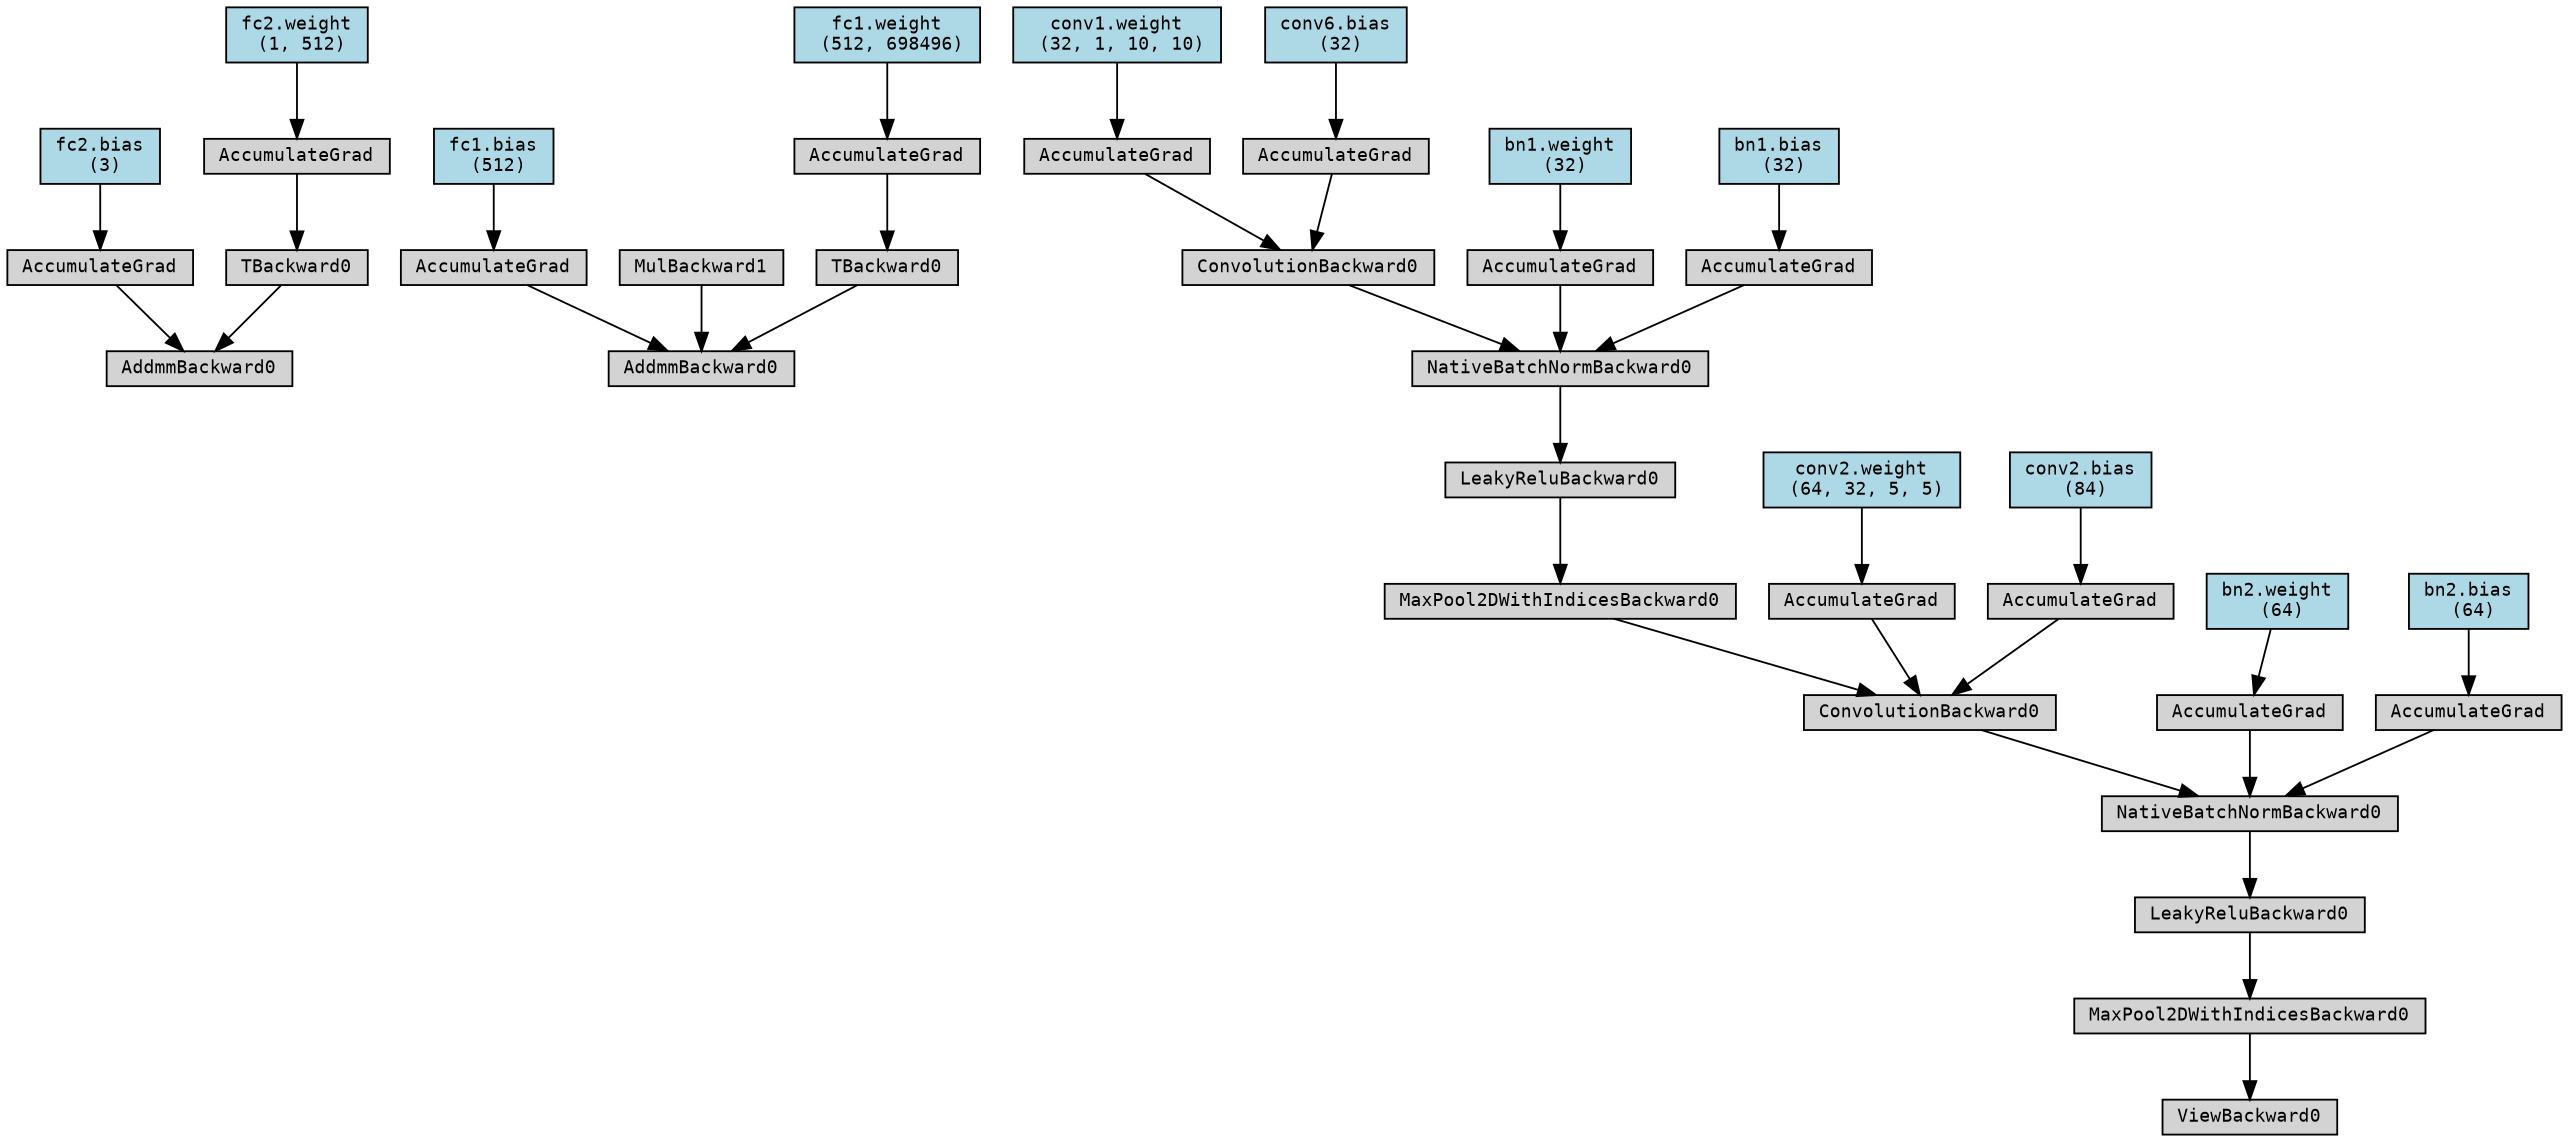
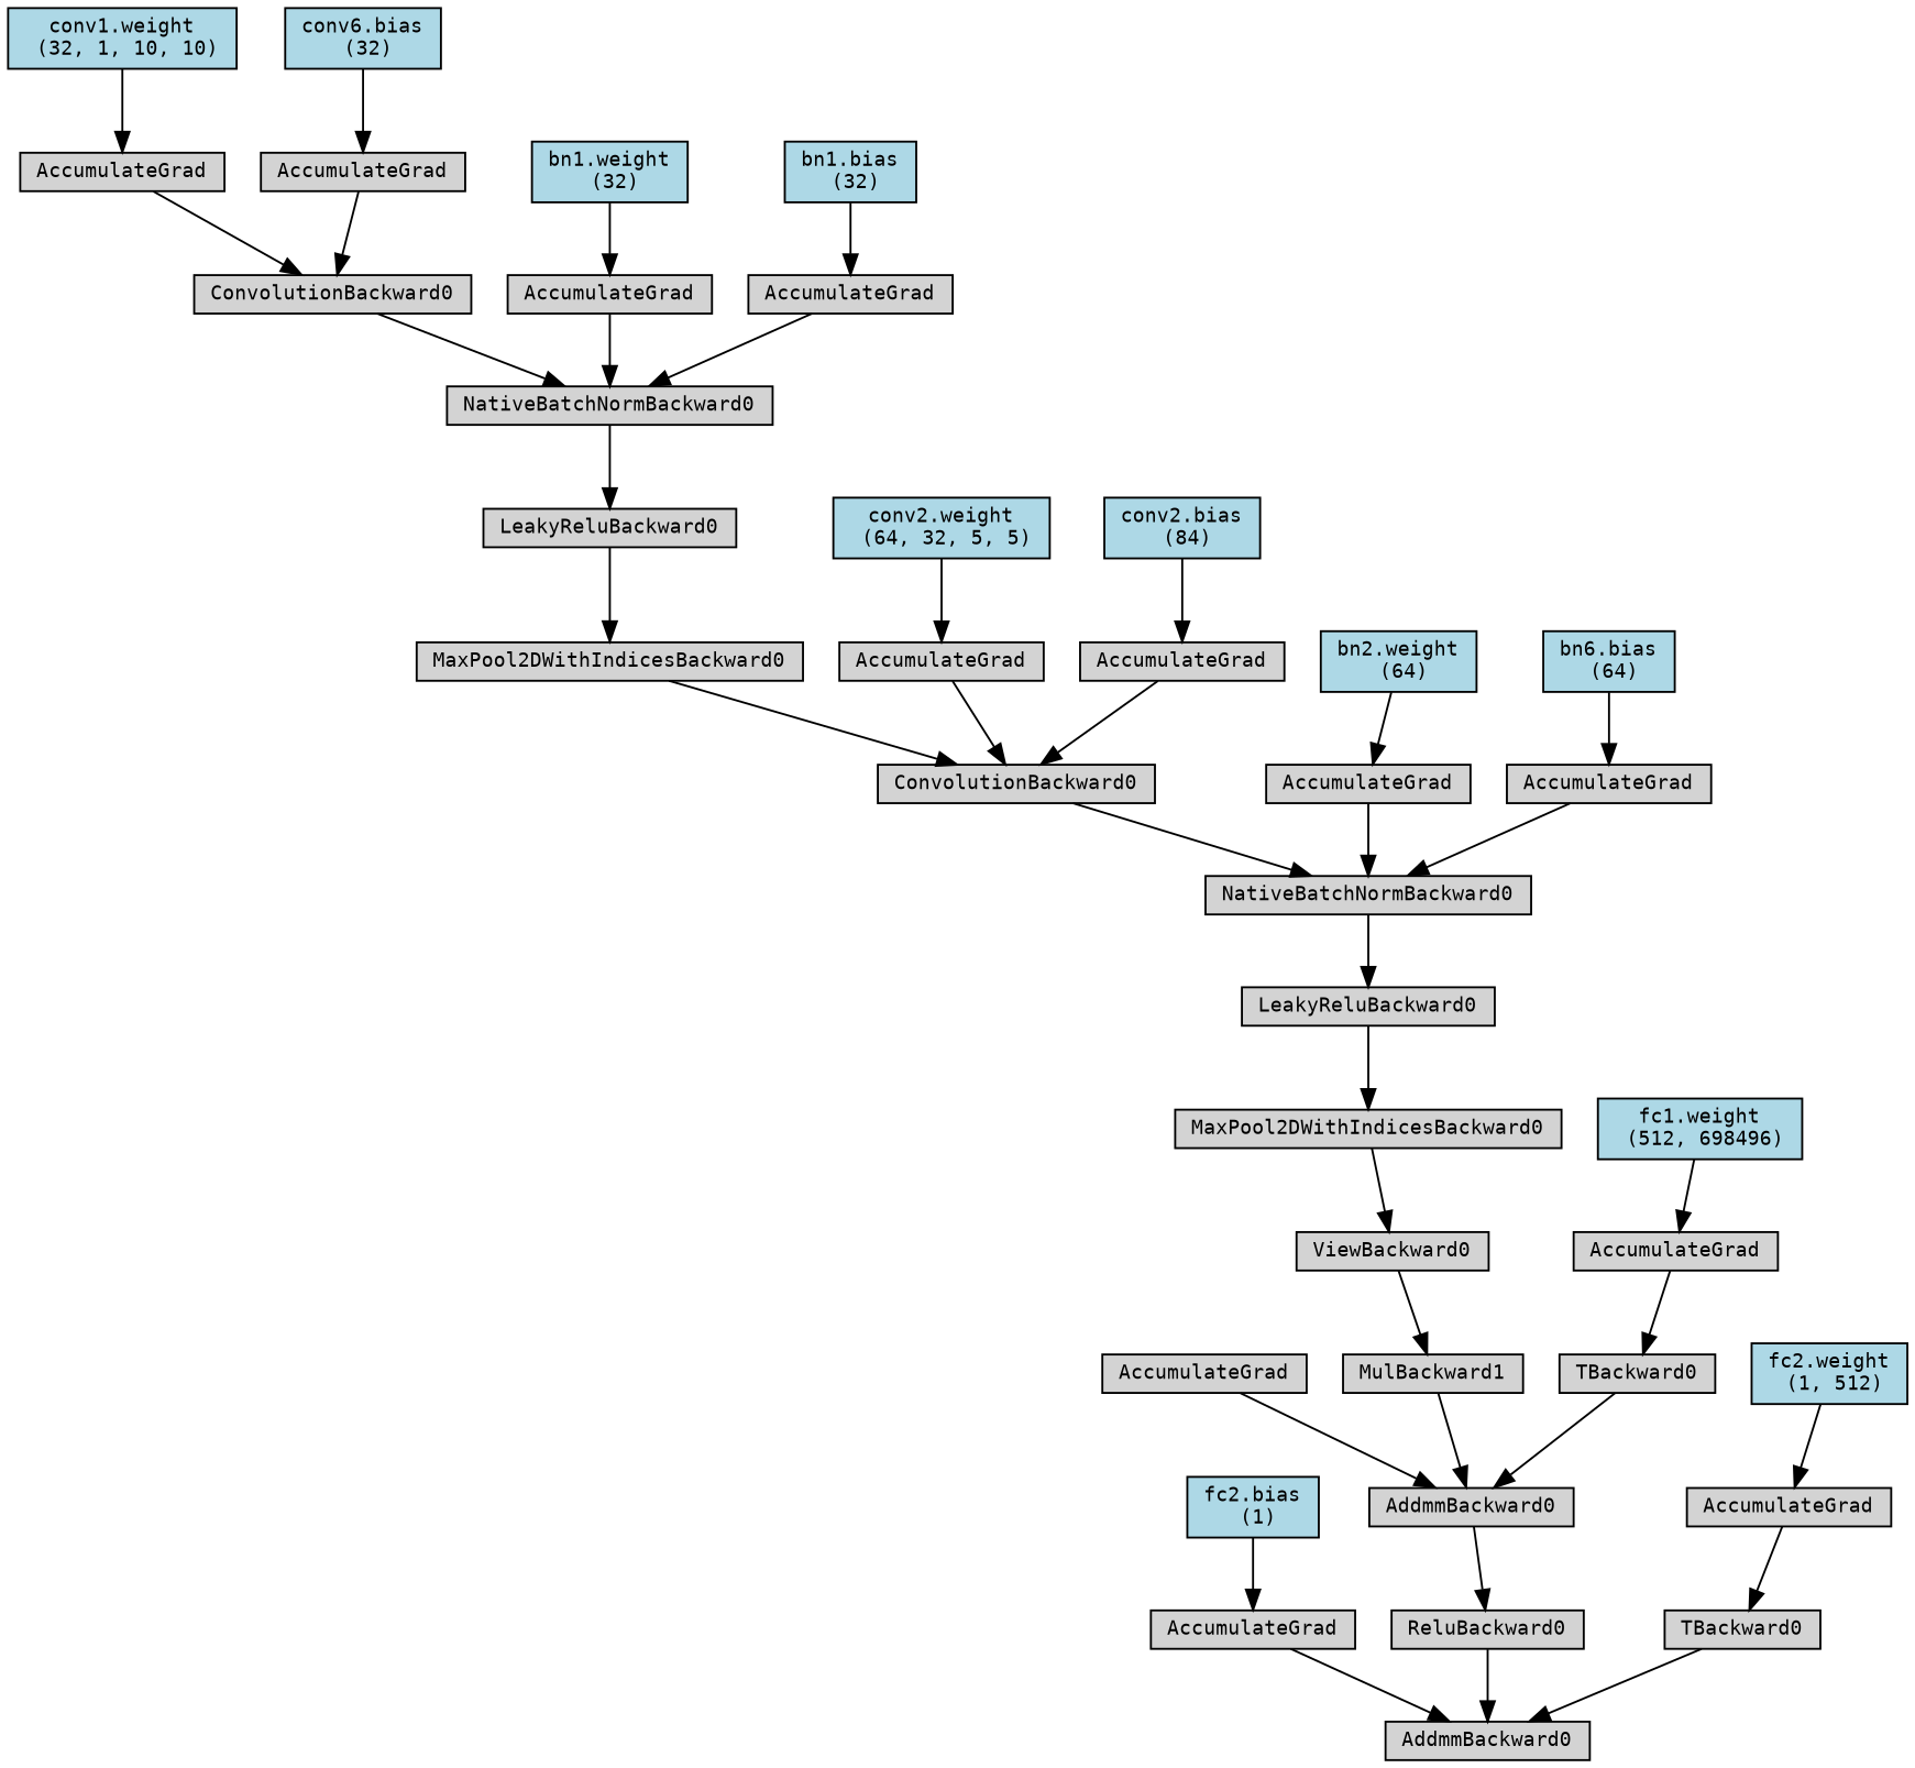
  digraph {
    node [align=left fontname=monospace fontsize=10 ranksep=0.1 shape=box style=filled]
    n1 [height=0.2 label=AddmmBackward0]
    n2 [height=0.2 label=AccumulateGrad]
-   n3 [fillcolor=lightblue height=0.2 label="fc2.bias\n (3)"]
+   n3 [fillcolor=lightblue height=0.2 label="fc2.bias\n (1)"]
+   n4 [height=0.2 label=ReluBackward0]
    n5 [height=0.2 label=AddmmBackward0]
    n6 [height=0.2 label=AccumulateGrad]
-   n7 [fillcolor=lightblue height=0.2 label="fc1.bias\n (512)"]
    n8 [height=0.2 label=MulBackward1]
    n9 [height=0.2 label=ViewBackward0]
    n10 [height=0.2 label=MaxPool2DWithIndicesBackward0]
    n11 [height=0.2 label=LeakyReluBackward0]
    n12 [height=0.2 label=NativeBatchNormBackward0]
    n13 [height=0.2 label=ConvolutionBackward0]
    n14 [height=0.2 label=MaxPool2DWithIndicesBackward0]
    n15 [height=0.2 label=LeakyReluBackward0]
    n16 [height=0.2 label=NativeBatchNormBackward0]
    n17 [height=0.2 label=ConvolutionBackward0]
    n18 [height=0.2 label=AccumulateGrad]
    n19 [fillcolor=lightblue height=0.2 label="conv1.weight\n (32, 1, 10, 10)"]
    n20 [height=0.2 label=AccumulateGrad]
    n21 [fillcolor=lightblue height=0.2 label="conv6.bias\n (32)"]
    n22 [height=0.2 label=AccumulateGrad]
    n23 [fillcolor=lightblue height=0.2 label="bn1.weight\n (32)"]
    n24 [height=0.2 label=AccumulateGrad]
    n25 [fillcolor=lightblue height=0.2 label="bn1.bias\n (32)"]
    n26 [height=0.2 label=AccumulateGrad]
    n27 [fillcolor=lightblue height=0.2 label="conv2.weight\n (64, 32, 5, 5)"]
    n28 [height=0.2 label=AccumulateGrad]
    n29 [fillcolor=lightblue height=0.2 label="conv2.bias\n (84)"]
    n30 [height=0.2 label=AccumulateGrad]
    n31 [fillcolor=lightblue height=0.2 label="bn2.weight\n (64)"]
    n32 [height=0.2 label=AccumulateGrad]
-   n33 [fillcolor=lightblue height=0.2 label="bn2.bias\n (64)"]
+   n33 [fillcolor=lightblue height=0.2 label="bn6.bias\n (64)"]
    n34 [height=0.2 label=TBackward0]
    n35 [height=0.2 label=AccumulateGrad]
    n36 [fillcolor=lightblue height=0.2 label="fc1.weight\n (512, 698496)"]
    n37 [height=0.2 label=TBackward0]
    n38 [height=0.2 label=AccumulateGrad]
    n39 [fillcolor=lightblue height=0.2 label="fc2.weight\n (1, 512)"]
    n2 -> n1
    n3 -> n2
+   n4 -> n1
+   n5 -> n4
    n6 -> n5
-   n7 -> n6
    n8 -> n5
+   n9 -> n8
    n10 -> n9
    n11 -> n10
    n12 -> n11
    n13 -> n12
    n14 -> n13
    n15 -> n14
    n16 -> n15
    n17 -> n16
    n18 -> n17
    n19 -> n18
    n20 -> n17
    n21 -> n20
    n22 -> n16
    n23 -> n22
    n24 -> n16
    n25 -> n24
    n26 -> n13
    n27 -> n26
    n28 -> n13
    n29 -> n28
    n30 -> n12
    n31 -> n30
    n32 -> n12
    n33 -> n32
    n34 -> n5
    n35 -> n34
    n36 -> n35
    n37 -> n1
    n38 -> n37
    n39 -> n38
  }
